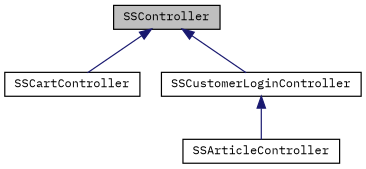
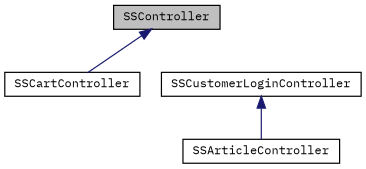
  digraph {
    fontname="IBM Plex Mono"
    node [color=black fillcolor=white fontname="IBM Plex Mono" fontsize=10 shape=record style=filled]
    edge [color=midnightblue dir=back fontname="IBM Plex Mono" fontsize=10 labelfontname=Helvetica labelfontsize=10 style=solid]
    n1 [fillcolor=grey75 fontcolor=black height=0.2 label=SSController width=0.4]
    n2 [height=0.2 label=SSCartController width=0.4]
    n3 [height=0.2 label=SSCustomerLoginController width=0.4]
    n4 [height=0.2 label=SSArticleController width=0.4]
    n1 -> n2
-   n1 -> n3
    n3 -> n4
  }
